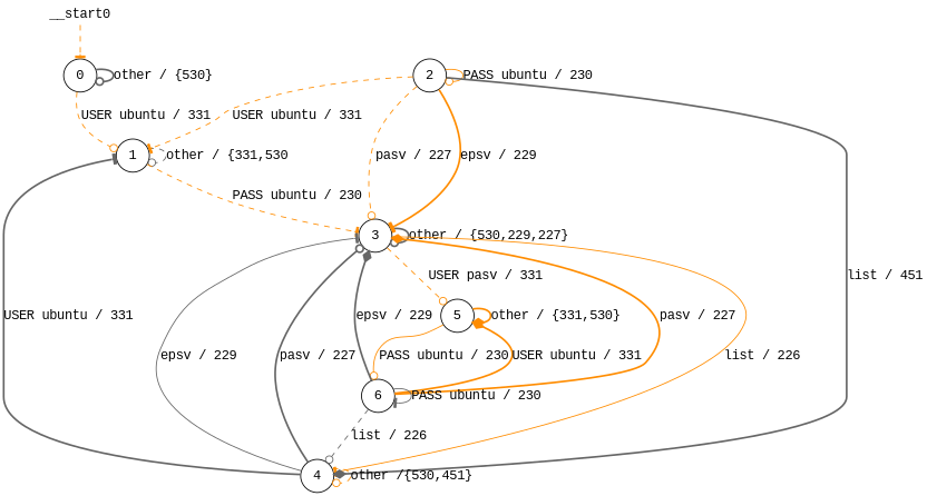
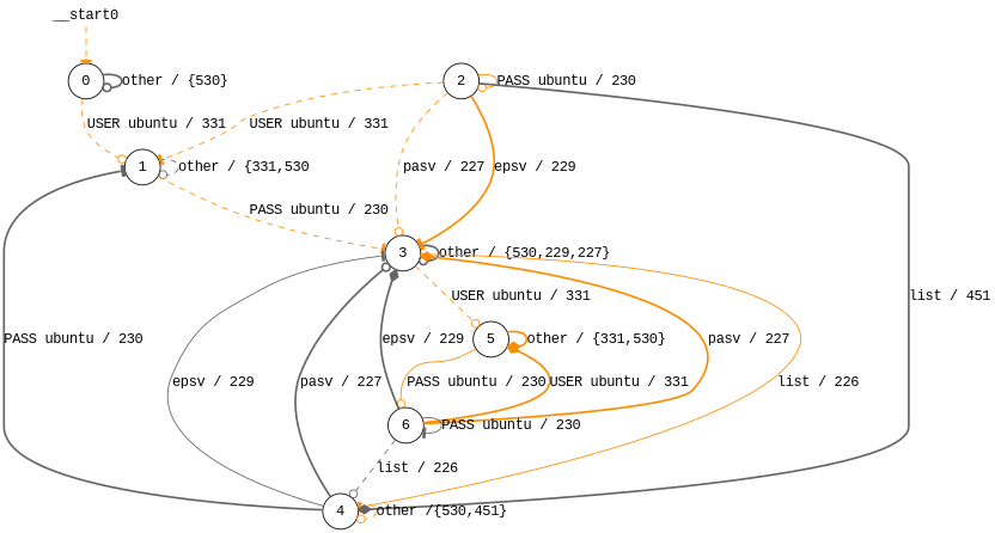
  digraph {
    fontname="Liberation Mono"
    node [fontname="Liberation Mono" shape=circle]
    edge [arrowhead=odot color=darkorange fontname="Liberation Mono" style=bold]
    n1 [label=0]
    n2 [label=1]
    n3 [label=3]
    n4 [label=2]
    n5 [label=4]
    n6 [label=5]
    n7 [label=6]
    __start0 [height=0 shape=none width=0]
    n1 -> n1 [color=gray40 label="other / {530}"]
    n1 -> n2 [label="USER ubuntu / 331" style=dashed]
    n2 -> n2 [color=gray40 label="other / {331,530" style=dashed]
    n2 -> n3 [arrowhead=tee label="PASS ubuntu / 230" style=dashed]
    n3 -> n3 [color=gray40 label="other / {530,229,227}"]
    n3 -> n5 [arrowhead=tee label="list / 226" style=solid]
-   n3 -> n6 [label="USER pasv / 331" style=dashed]
+   n3 -> n6 [label="USER ubuntu / 331" style=dashed]
    n4 -> n2 [arrowhead=tee label="USER ubuntu / 331" style=dashed]
    n4 -> n3 [arrowhead=tee label="epsv / 229"]
    n4 -> n3 [label="pasv / 227" style=dashed]
    n4 -> n4 [label="PASS ubuntu / 230" style=solid]
    n4 -> n5 [arrowhead=diamond color=gray40 label="list / 451"]
-   n5 -> n2 [arrowhead=tee color=gray40 label="USER ubuntu / 331"]
+   n5 -> n2 [arrowhead=tee color=gray40 label="PASS ubuntu / 230"]
    n5 -> n3 [arrowhead=tee color=gray40 label="epsv / 229" style=solid]
    n5 -> n3 [color=gray40 label="pasv / 227"]
    n5 -> n5 [label="other /{530,451} " style=dashed]
    n6 -> n6 [arrowhead=diamond label="other / {331,530}"]
    n6 -> n7 [label="PASS ubuntu / 230" style=solid]
    n7 -> n3 [arrowhead=diamond color=gray40 label="epsv / 229"]
    n7 -> n3 [arrowhead=diamond label="pasv / 227"]
    n7 -> n5 [color=gray40 label="list / 226" style=dashed]
    n7 -> n6 [arrowhead=diamond label="USER ubuntu / 331"]
    n7 -> n7 [arrowhead=tee color=gray40 label="PASS ubuntu / 230" style=solid]
    __start0 -> n1 [arrowhead=tee style=dashed]
  }
